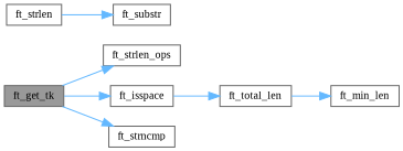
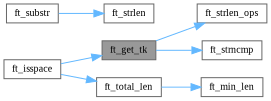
  digraph {
    fontname="Liberation Serif"
    rankdir=LR
    node [color=grey40 fillcolor=white fontname="Liberation Serif" fontsize=10 shape=box style=filled]
    edge [color=steelblue1 fontname="Liberation Serif" fontsize=10 labelfontname=Helvetica labelfontsize=10 style=solid]
    n1 [color=gray40 fillcolor=grey60 fontcolor=black height=0.2 label=ft_get_tk width=0.4]
    n2 [height=0.2 label=ft_strlen_ops width=0.4]
    n3 [height=0.2 label=ft_isspace width=0.4]
    n4 [height=0.2 label=ft_strncmp width=0.4]
    n5 [height=0.2 label=ft_total_len width=0.4]
    n6 [height=0.2 label=ft_substr width=0.4]
    n7 [height=0.2 label=ft_strlen width=0.4]
    n8 [height=0.2 label=ft_min_len width=0.4]
    n1 -> n2
-   n1 -> n3
+   n3 -> n1
    n1 -> n4
    n3 -> n5
    n5 -> n8
-   n7 -> n6
+   n6 -> n7
  }
